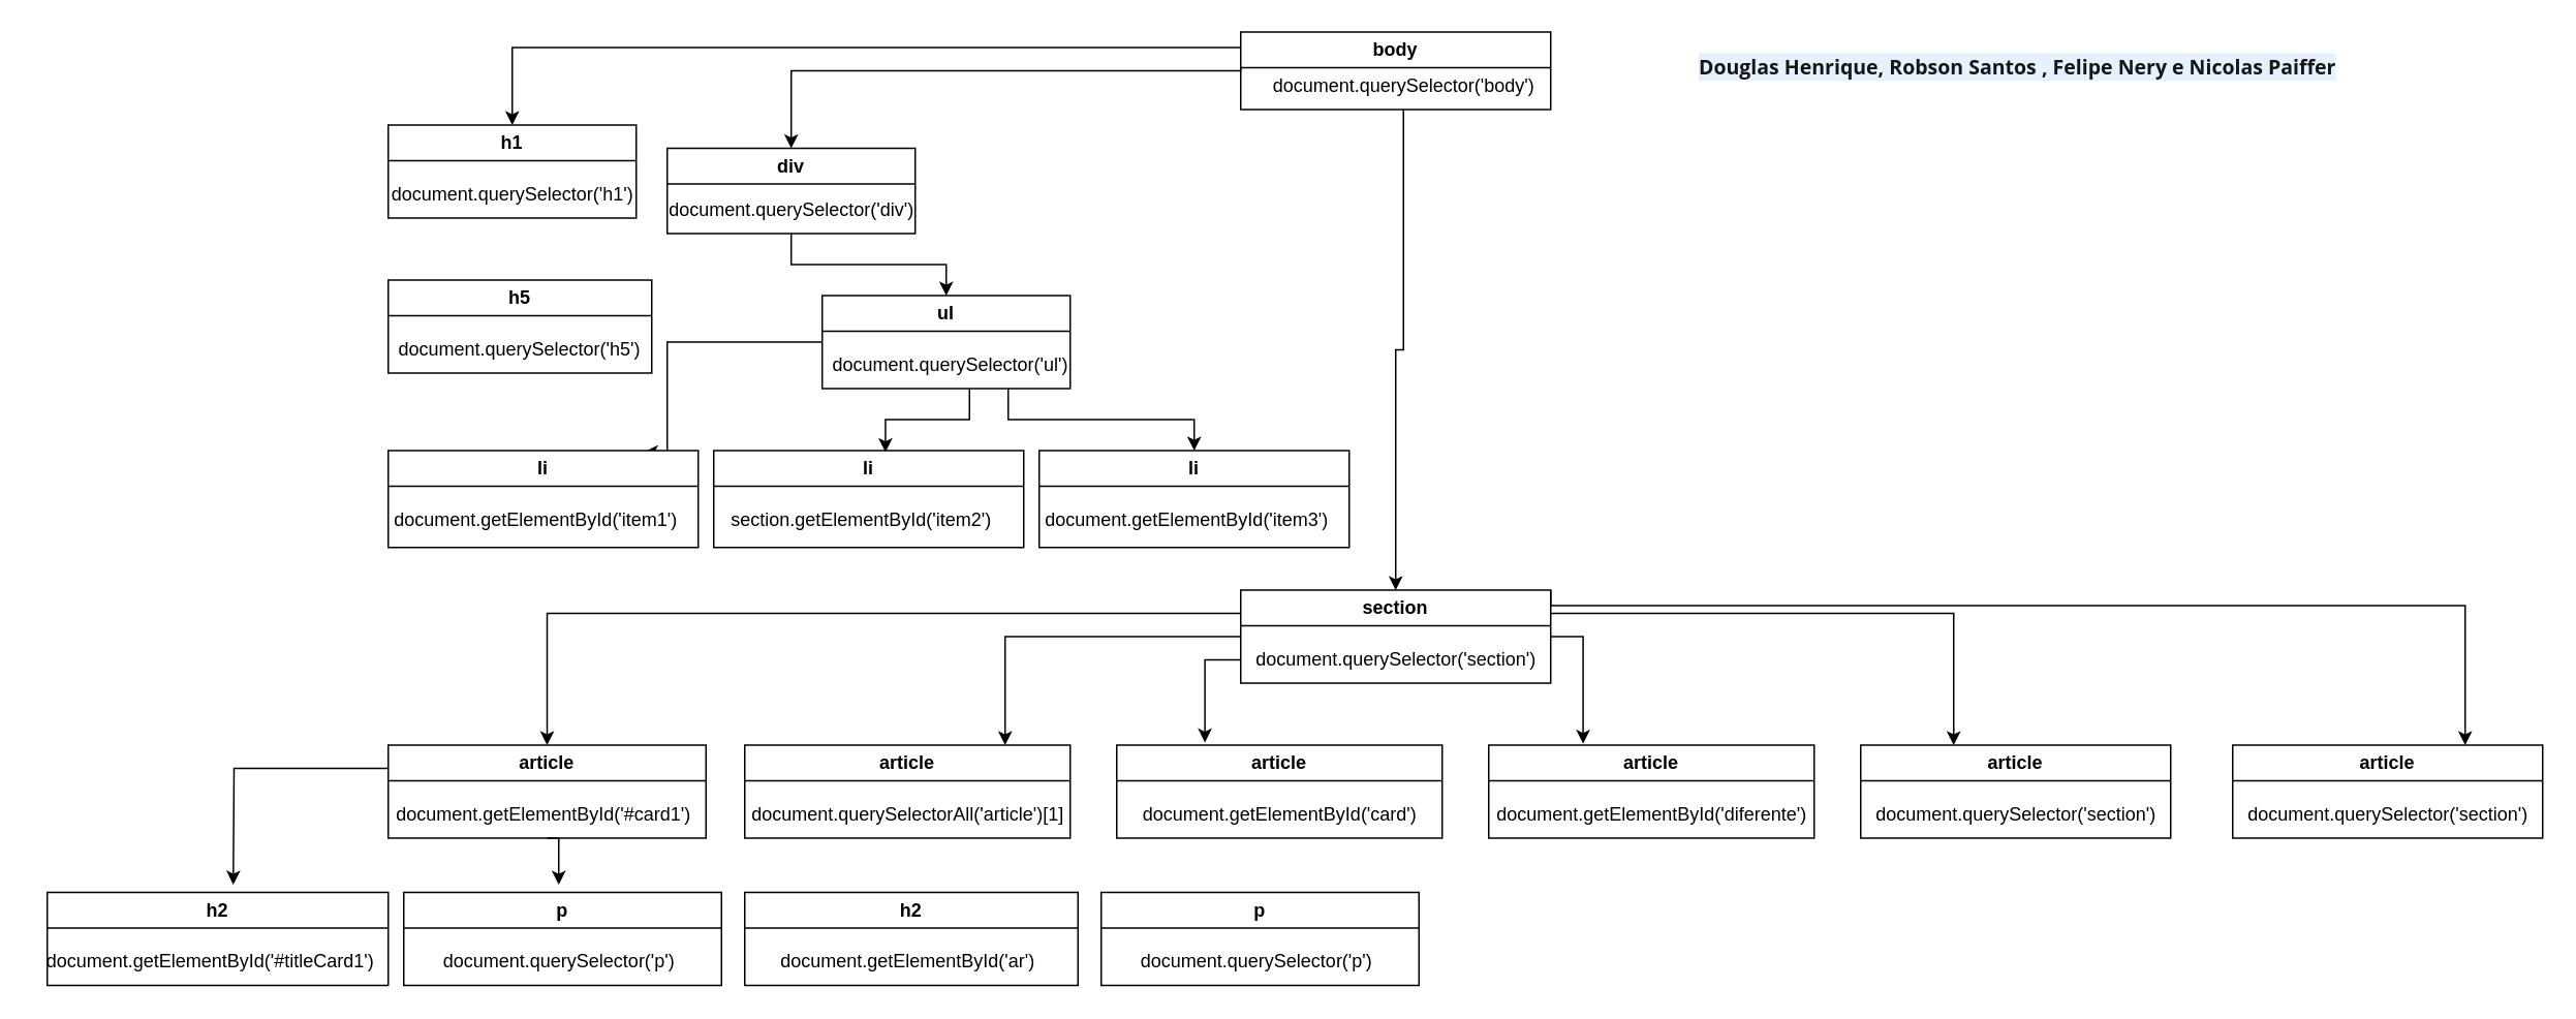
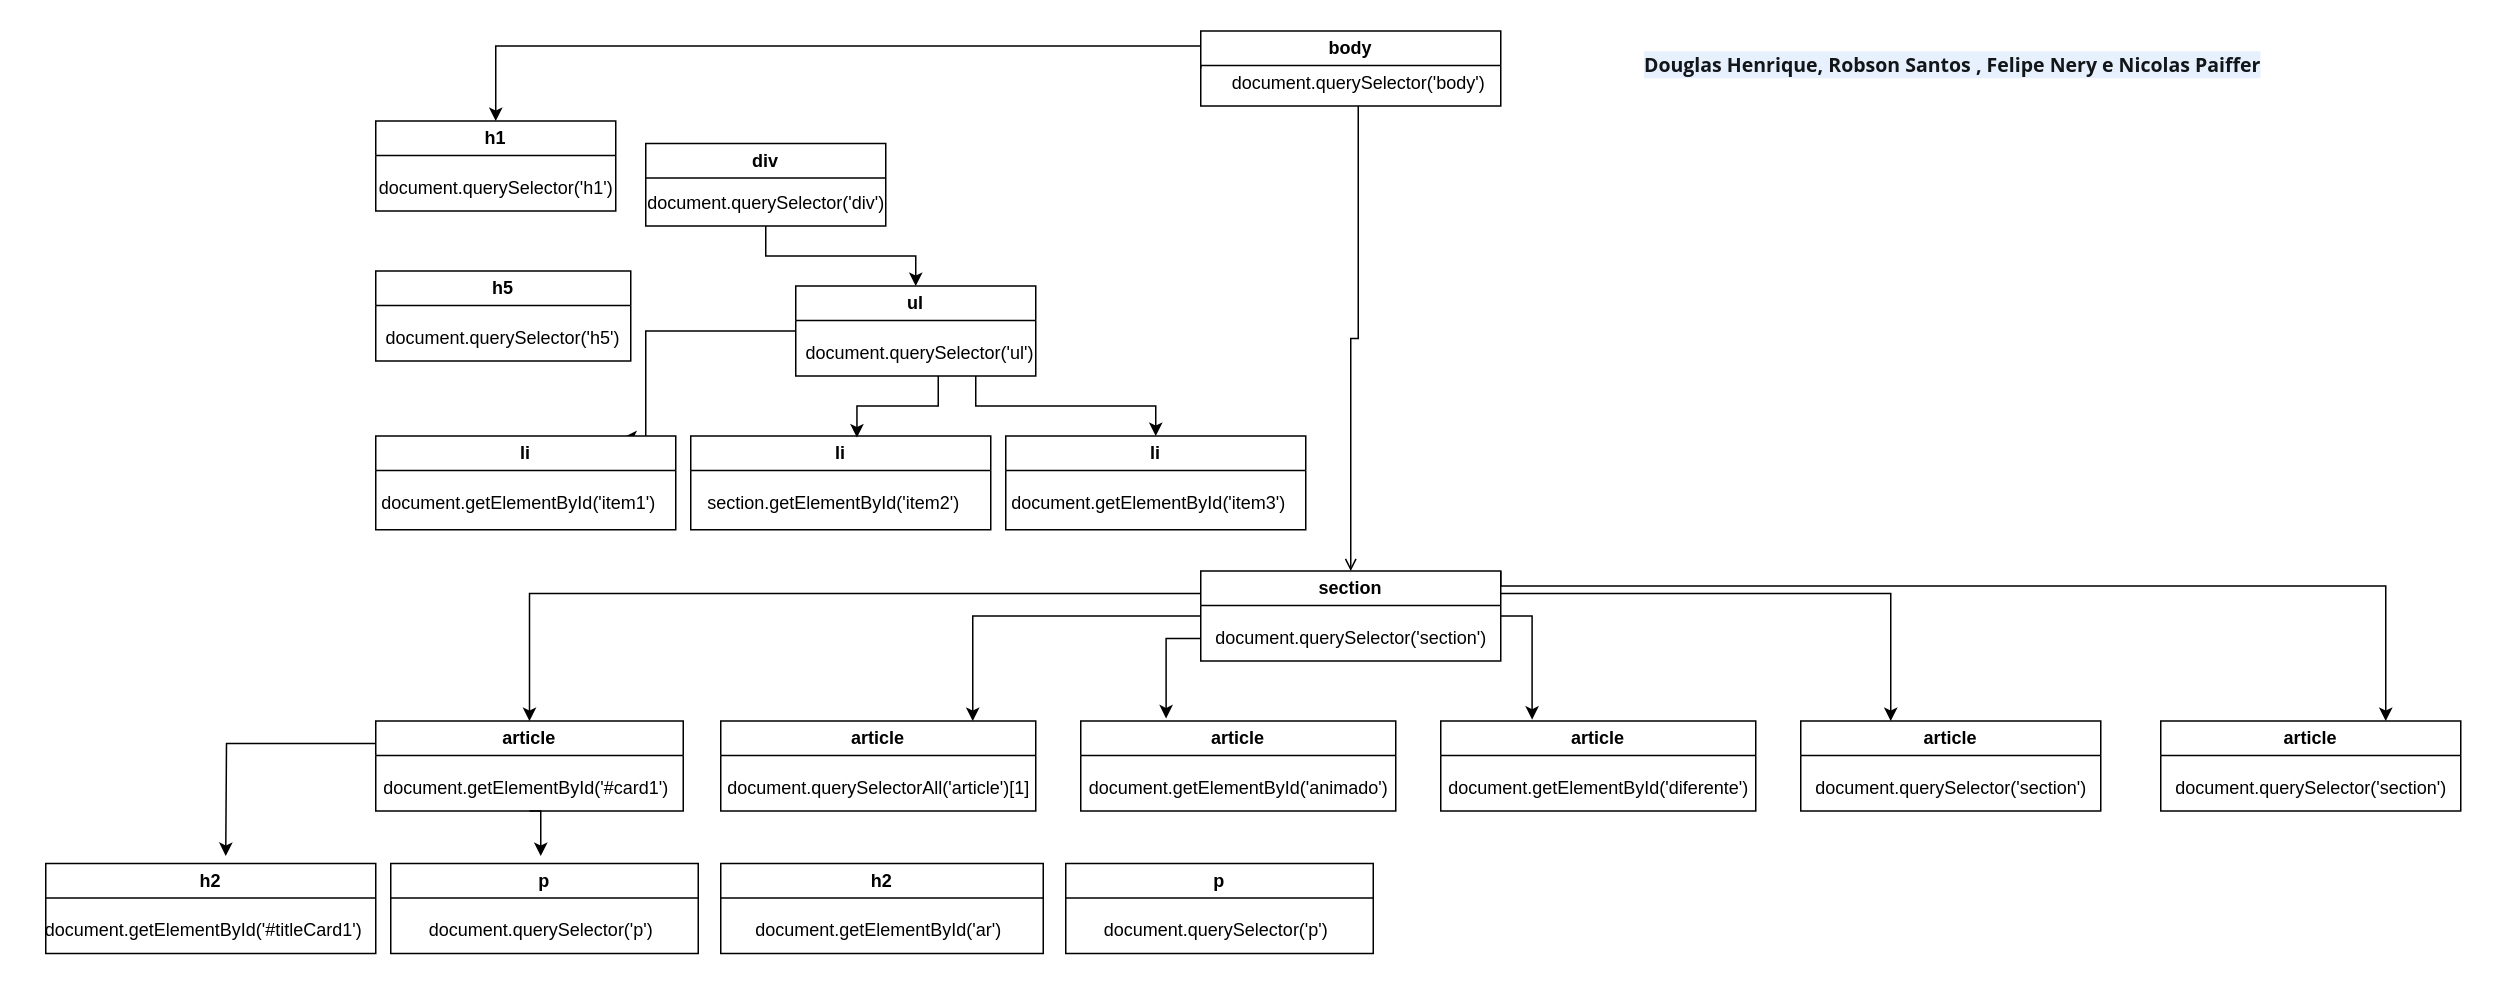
  <mxCell id="0" />
  <mxCell id="1" parent="0" />
- <mxCell id="2" style="edgeStyle=orthogonalEdgeStyle;rounded=0;orthogonalLoop=1;jettySize=auto;html=1;entryX=0.5;entryY=0;entryDx=0;entryDy=0;" parent="1" source="4" target="9" edge="1"><mxGeometry relative="1" as="geometry" /></mxCell>
  <mxCell id="3" style="edgeStyle=orthogonalEdgeStyle;rounded=0;orthogonalLoop=1;jettySize=auto;html=1;exitX=0;exitY=0.5;exitDx=0;exitDy=0;entryX=0.5;entryY=0;entryDx=0;entryDy=0;" parent="1" source="4" target="6" edge="1"><mxGeometry relative="1" as="geometry"><Array as="points"><mxPoint x="800" y="30" /><mxPoint x="330" y="30" /></Array></mxGeometry></mxCell>
  <mxCell id="4" value="body" style="swimlane;whiteSpace=wrap;html=1;startSize=23;" parent="1" vertex="1"><mxGeometry x="800" width="200" height="50" as="geometry" y="20" /></mxCell>
  <mxCell id="5" value="document.querySelector('body')" style="text;html=1;align=center;verticalAlign=middle;resizable=0;points=[];autosize=1;strokeColor=none;fillColor=none;" parent="4" vertex="1"><mxGeometry x="10" y="20" width="190" height="30" as="geometry" /></mxCell>
  <mxCell id="6" value="h1" style="swimlane;whiteSpace=wrap;html=1;" parent="1" vertex="1"><mxGeometry x="250" y="80" width="160" height="60" as="geometry" /></mxCell>
  <mxCell id="7" value="document.querySelector('h1')" style="text;html=1;align=center;verticalAlign=middle;resizable=0;points=[];autosize=1;strokeColor=none;fillColor=none;" parent="6" vertex="1"><mxGeometry x="-10" y="30" width="180" height="30" as="geometry" /></mxCell>
  <mxCell id="8" style="edgeStyle=orthogonalEdgeStyle;rounded=0;orthogonalLoop=1;jettySize=auto;html=1;" parent="1" source="9" target="25" edge="1"><mxGeometry relative="1" as="geometry" /></mxCell>
  <mxCell id="9" value="div" style="swimlane;whiteSpace=wrap;html=1;" parent="1" vertex="1"><mxGeometry x="430" y="95" width="160" height="55" as="geometry" /></mxCell>
  <mxCell id="10" value="document.querySelector('div')" style="text;html=1;align=center;verticalAlign=middle;resizable=0;points=[];autosize=1;strokeColor=none;fillColor=none;" parent="9" vertex="1"><mxGeometry x="-10" y="25" width="180" height="30" as="geometry" /></mxCell>
  <mxCell id="11" style="edgeStyle=orthogonalEdgeStyle;rounded=0;orthogonalLoop=1;jettySize=auto;html=1;exitX=0;exitY=0.25;exitDx=0;exitDy=0;entryX=0.5;entryY=0;entryDx=0;entryDy=0;" parent="1" source="17" target="36" edge="1"><mxGeometry relative="1" as="geometry" /></mxCell>
  <mxCell id="12" style="edgeStyle=orthogonalEdgeStyle;rounded=0;orthogonalLoop=1;jettySize=auto;html=1;exitX=0;exitY=0.5;exitDx=0;exitDy=0;entryX=0.8;entryY=0;entryDx=0;entryDy=0;entryPerimeter=0;" parent="1" source="17" target="40" edge="1"><mxGeometry relative="1" as="geometry" /></mxCell>
  <mxCell id="13" style="edgeStyle=orthogonalEdgeStyle;rounded=0;orthogonalLoop=1;jettySize=auto;html=1;exitX=0;exitY=0.75;exitDx=0;exitDy=0;entryX=0.271;entryY=-0.028;entryDx=0;entryDy=0;entryPerimeter=0;" parent="1" source="17" target="38" edge="1"><mxGeometry relative="1" as="geometry" /></mxCell>
  <mxCell id="14" style="edgeStyle=orthogonalEdgeStyle;rounded=0;orthogonalLoop=1;jettySize=auto;html=1;exitX=1;exitY=0.5;exitDx=0;exitDy=0;entryX=0.29;entryY=-0.015;entryDx=0;entryDy=0;entryPerimeter=0;" parent="1" source="17" target="42" edge="1"><mxGeometry relative="1" as="geometry" /></mxCell>
  <mxCell id="15" style="edgeStyle=orthogonalEdgeStyle;rounded=0;orthogonalLoop=1;jettySize=auto;html=1;exitX=1;exitY=0.25;exitDx=0;exitDy=0;entryX=0.3;entryY=0;entryDx=0;entryDy=0;entryPerimeter=0;" parent="1" source="17" target="46" edge="1"><mxGeometry relative="1" as="geometry" /></mxCell>
  <mxCell id="16" style="edgeStyle=orthogonalEdgeStyle;rounded=0;orthogonalLoop=1;jettySize=auto;html=1;exitX=1;exitY=0;exitDx=0;exitDy=0;entryX=0.75;entryY=0;entryDx=0;entryDy=0;" parent="1" source="17" target="44" edge="1"><mxGeometry relative="1" as="geometry"><Array as="points"><mxPoint x="1000" y="390" /><mxPoint x="1590" y="390" /></Array></mxGeometry></mxCell>
  <mxCell id="17" value="section" style="swimlane;whiteSpace=wrap;html=1;" parent="1" vertex="1"><mxGeometry x="800" y="380" width="200" height="60" as="geometry" /></mxCell>
  <mxCell id="18" value="document.querySelector('section')" style="text;html=1;align=center;verticalAlign=middle;resizable=0;points=[];autosize=1;strokeColor=none;fillColor=none;" parent="17" vertex="1"><mxGeometry y="30" width="200" height="30" as="geometry" /></mxCell>
- <mxCell id="19" style="edgeStyle=orthogonalEdgeStyle;rounded=0;orthogonalLoop=1;jettySize=auto;html=1;entryX=0.5;entryY=0;entryDx=0;entryDy=0;" parent="1" source="5" target="17" edge="1"><mxGeometry relative="1" as="geometry" /></mxCell>
+ <mxCell id="19" style="edgeStyle=orthogonalEdgeStyle;rounded=0;orthogonalLoop=1;jettySize=auto;html=1;entryX=0.5;entryY=0;entryDx=0;entryDy=0;endArrow=open;" parent="1" source="5" target="17" edge="1"><mxGeometry relative="1" as="geometry" /></mxCell>
  <mxCell id="20" value="&#10;&lt;span style=&quot;color: rgb(19, 22, 25); font-family: &amp;quot;Open Sans&amp;quot;; font-size: 13px; font-style: normal; font-variant-ligatures: normal; font-variant-caps: normal; letter-spacing: normal; orphans: 2; text-align: start; text-indent: 0px; text-transform: none; widows: 2; word-spacing: 0px; -webkit-text-stroke-width: 0px; background-color: rgb(231, 241, 253); text-decoration-thickness: initial; text-decoration-style: initial; text-decoration-color: initial; float: none; display: inline !important;&quot;&gt;Douglas Henrique, Robson Santos , Felipe Nery e Nicolas Paiffer&lt;/span&gt;&#10;&#10;" style="text;html=1;align=center;verticalAlign=middle;resizable=0;points=[];autosize=1;strokeColor=none;fillColor=none;fontStyle=1" parent="1" vertex="1"><mxGeometry x="1111" width="380" height="60" as="geometry" y="20" /></mxCell>
  <mxCell id="21" value="h5" style="swimlane;whiteSpace=wrap;html=1;" parent="1" vertex="1"><mxGeometry x="250" y="180" width="170" height="60" as="geometry" /></mxCell>
  <mxCell id="22" value="document.querySelector('h5')" style="text;html=1;align=left;verticalAlign=middle;resizable=0;points=[];autosize=1;strokeColor=none;fillColor=none;" parent="21" vertex="1"><mxGeometry x="5" y="30" width="180" height="30" as="geometry" /></mxCell>
  <mxCell id="23" style="edgeStyle=orthogonalEdgeStyle;rounded=0;orthogonalLoop=1;jettySize=auto;html=1;exitX=0.75;exitY=1;exitDx=0;exitDy=0;entryX=0.5;entryY=0;entryDx=0;entryDy=0;" parent="1" source="25" target="31" edge="1"><mxGeometry relative="1" as="geometry" /></mxCell>
  <mxCell id="24" style="edgeStyle=orthogonalEdgeStyle;rounded=0;orthogonalLoop=1;jettySize=auto;html=1;entryX=0.825;entryY=0.016;entryDx=0;entryDy=0;entryPerimeter=0;" parent="1" source="25" target="27" edge="1"><mxGeometry relative="1" as="geometry"><Array as="points"><mxPoint x="430" y="220" /><mxPoint x="430" y="291" /></Array></mxGeometry></mxCell>
  <mxCell id="25" value="ul" style="swimlane;whiteSpace=wrap;html=1;" parent="1" vertex="1"><mxGeometry x="530" y="190" width="160" height="60" as="geometry" /></mxCell>
  <mxCell id="26" value="document.querySelector('ul')" style="text;html=1;align=left;verticalAlign=middle;resizable=0;points=[];autosize=1;strokeColor=none;fillColor=none;" parent="25" vertex="1"><mxGeometry x="5" y="30" width="180" height="30" as="geometry" /></mxCell>
  <mxCell id="27" value="li" style="swimlane;whiteSpace=wrap;html=1;startSize=23;" parent="1" vertex="1"><mxGeometry x="250" y="290" width="200" height="62.5" as="geometry" /></mxCell>
  <mxCell id="28" value="document.getElementById('item1')" style="text;html=1;align=center;verticalAlign=middle;resizable=0;points=[];autosize=1;strokeColor=none;fillColor=none;" parent="27" vertex="1"><mxGeometry x="-10" y="30" width="210" height="30" as="geometry" /></mxCell>
  <mxCell id="29" value="li" style="swimlane;whiteSpace=wrap;html=1;" parent="1" vertex="1"><mxGeometry x="460" y="290" width="200" height="62.5" as="geometry" /></mxCell>
  <mxCell id="30" value="section.getElementById('item2')" style="text;html=1;align=center;verticalAlign=middle;resizable=0;points=[];autosize=1;strokeColor=none;fillColor=none;" parent="29" vertex="1"><mxGeometry x="-10" y="30" width="210" height="30" as="geometry" /></mxCell>
  <mxCell id="31" value="li" style="swimlane;whiteSpace=wrap;html=1;" parent="1" vertex="1"><mxGeometry x="670" y="290" width="200" height="62.5" as="geometry" /></mxCell>
  <mxCell id="32" value="document.getElementById('item3')" style="text;html=1;align=center;verticalAlign=middle;resizable=0;points=[];autosize=1;strokeColor=none;fillColor=none;" parent="31" vertex="1"><mxGeometry x="-10" y="30" width="210" height="30" as="geometry" /></mxCell>
  <mxCell id="33" style="edgeStyle=orthogonalEdgeStyle;rounded=0;orthogonalLoop=1;jettySize=auto;html=1;entryX=0.554;entryY=0.016;entryDx=0;entryDy=0;entryPerimeter=0;" parent="1" source="26" target="29" edge="1"><mxGeometry relative="1" as="geometry" /></mxCell>
  <mxCell id="34" style="edgeStyle=orthogonalEdgeStyle;rounded=0;orthogonalLoop=1;jettySize=auto;html=1;exitX=0;exitY=0.25;exitDx=0;exitDy=0;" parent="1" source="36" edge="1"><mxGeometry relative="1" as="geometry"><mxPoint x="150" y="570" as="targetPoint" /></mxGeometry></mxCell>
  <mxCell id="35" style="edgeStyle=orthogonalEdgeStyle;rounded=0;orthogonalLoop=1;jettySize=auto;html=1;exitX=0.5;exitY=1;exitDx=0;exitDy=0;" parent="1" source="36" edge="1"><mxGeometry relative="1" as="geometry"><mxPoint x="360" y="570" as="targetPoint" /></mxGeometry></mxCell>
  <mxCell id="36" value="article" style="swimlane;whiteSpace=wrap;html=1;" parent="1" vertex="1"><mxGeometry x="250" y="480" width="205" height="60" as="geometry" /></mxCell>
  <mxCell id="37" value="document.getElementById('#card1')" style="text;html=1;align=center;verticalAlign=middle;resizable=0;points=[];autosize=1;strokeColor=none;fillColor=none;" parent="36" vertex="1"><mxGeometry x="-5" y="30" width="210" height="30" as="geometry" /></mxCell>
  <mxCell id="38" value="article" style="swimlane;whiteSpace=wrap;html=1;" parent="1" vertex="1"><mxGeometry x="720" y="480" width="210" height="60" as="geometry" /></mxCell>
- <mxCell id="39" value="document.getElementById('card')" style="text;html=1;align=center;verticalAlign=middle;resizable=0;points=[];autosize=1;strokeColor=none;fillColor=none;" parent="38" vertex="1"><mxGeometry x="-5" y="30" width="220" height="30" as="geometry" /></mxCell>
+ <mxCell id="39" value="document.getElementById('animado')" style="text;html=1;align=center;verticalAlign=middle;resizable=0;points=[];autosize=1;strokeColor=none;fillColor=none;" parent="38" vertex="1"><mxGeometry x="-5" y="30" width="220" height="30" as="geometry" /></mxCell>
  <mxCell id="40" value="article" style="swimlane;whiteSpace=wrap;html=1;" parent="1" vertex="1"><mxGeometry x="480" y="480" width="210" height="60" as="geometry" /></mxCell>
  <mxCell id="41" value="document.querySelectorAll('article')[1]" style="text;html=1;align=center;verticalAlign=middle;resizable=0;points=[];autosize=1;strokeColor=none;fillColor=none;" parent="40" vertex="1"><mxGeometry x="-5" y="30" width="220" height="30" as="geometry" /></mxCell>
  <mxCell id="42" value="article" style="swimlane;whiteSpace=wrap;html=1;" parent="1" vertex="1"><mxGeometry x="960" y="480" width="210" height="60" as="geometry" /></mxCell>
  <mxCell id="43" value="document.getElementById('diferente')" style="text;html=1;align=center;verticalAlign=middle;resizable=0;points=[];autosize=1;strokeColor=none;fillColor=none;" parent="42" vertex="1"><mxGeometry x="-5" y="30" width="220" height="30" as="geometry" /></mxCell>
  <mxCell id="44" value="article" style="swimlane;whiteSpace=wrap;html=1;" parent="1" vertex="1"><mxGeometry x="1440" y="480" width="200" height="60" as="geometry" /></mxCell>
  <mxCell id="45" value="document.querySelector('section')" style="text;html=1;align=center;verticalAlign=middle;resizable=0;points=[];autosize=1;strokeColor=none;fillColor=none;" parent="44" vertex="1"><mxGeometry y="30" width="200" height="30" as="geometry" /></mxCell>
  <mxCell id="46" value="article" style="swimlane;whiteSpace=wrap;html=1;" parent="1" vertex="1"><mxGeometry x="1200" y="480" width="200" height="60" as="geometry" /></mxCell>
  <mxCell id="47" value="document.querySelector('section')" style="text;html=1;align=center;verticalAlign=middle;resizable=0;points=[];autosize=1;strokeColor=none;fillColor=none;" parent="46" vertex="1"><mxGeometry y="30" width="200" height="30" as="geometry" /></mxCell>
  <mxCell id="48" value="h2" style="swimlane;whiteSpace=wrap;html=1;" parent="1" vertex="1"><mxGeometry x="30" y="575" width="220" height="60" as="geometry" /></mxCell>
  <mxCell id="49" value="document.getElementById('#titleCard1')" style="text;html=1;align=center;verticalAlign=middle;resizable=0;points=[];autosize=1;strokeColor=none;fillColor=none;" parent="48" vertex="1"><mxGeometry x="-10" y="30" width="230" height="30" as="geometry" /></mxCell>
  <mxCell id="50" value="p" style="swimlane;whiteSpace=wrap;html=1;" parent="1" vertex="1"><mxGeometry x="260" y="575" width="205" height="60" as="geometry" /></mxCell>
  <mxCell id="51" value="document.querySelector('p')" style="text;html=1;align=center;verticalAlign=middle;resizable=0;points=[];autosize=1;strokeColor=none;fillColor=none;" parent="50" vertex="1"><mxGeometry x="15" y="30" width="170" height="30" as="geometry" /></mxCell>
  <mxCell id="52" value="h2" style="swimlane;whiteSpace=wrap;html=1;" vertex="1" parent="1"><mxGeometry x="480" y="575" width="215" height="60" as="geometry" /></mxCell>
  <mxCell id="53" value="document.getElementById('ar')" style="text;html=1;align=center;verticalAlign=middle;resizable=0;points=[];autosize=1;strokeColor=none;fillColor=none;" vertex="1" parent="52"><mxGeometry x="10" y="30" width="190" height="30" as="geometry" /></mxCell>
  <mxCell id="54" value="p" style="swimlane;whiteSpace=wrap;html=1;" vertex="1" parent="1"><mxGeometry x="710" y="575" width="205" height="60" as="geometry" /></mxCell>
  <mxCell id="55" value="document.querySelector('p')" style="text;html=1;align=center;verticalAlign=middle;resizable=0;points=[];autosize=1;strokeColor=none;fillColor=none;" vertex="1" parent="54"><mxGeometry x="15" y="30" width="170" height="30" as="geometry" /></mxCell>
